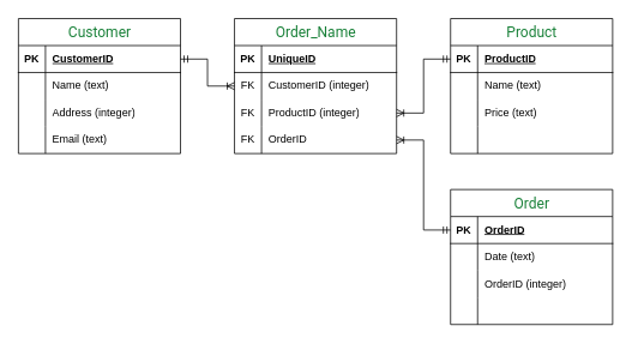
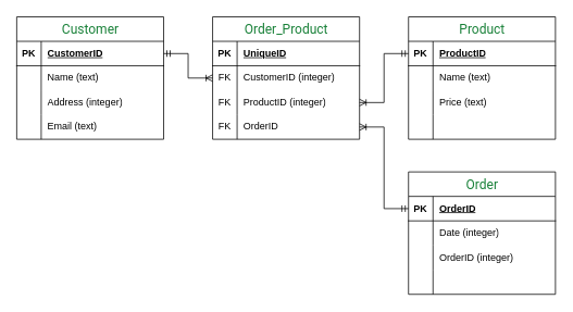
  <mxCell id="0" />
  <mxCell id="1" parent="0" />
  <mxCell id="2" value="&lt;span style=&quot;color: rgb(24, 128, 56); font-family: Roboto, sans-serif; font-size: 16px; font-weight: 400; text-align: left; white-space: pre-wrap; background-color: rgb(255, 255, 255);&quot;&gt;Customer&lt;/span&gt;" style="shape=table;startSize=30;container=1;collapsible=1;childLayout=tableLayout;fixedRows=1;rowLines=0;fontStyle=1;align=center;resizeLast=1;html=1;" parent="1" vertex="1"><mxGeometry x="20" y="20" width="180" height="150" as="geometry" /></mxCell>
  <mxCell id="3" value="" style="shape=tableRow;horizontal=0;startSize=0;swimlaneHead=0;swimlaneBody=0;fillColor=none;collapsible=0;dropTarget=0;points=[[0,0.5],[1,0.5]];portConstraint=eastwest;top=0;left=0;right=0;bottom=1;" parent="2" vertex="1"><mxGeometry y="30" width="180" height="30" as="geometry" /></mxCell>
  <mxCell id="4" value="PK" style="shape=partialRectangle;connectable=0;fillColor=none;top=0;left=0;bottom=0;right=0;fontStyle=1;overflow=hidden;whiteSpace=wrap;html=1;" parent="3" vertex="1"><mxGeometry width="30" height="30" as="geometry"><mxRectangle width="30" height="30" as="alternateBounds" /></mxGeometry></mxCell>
  <mxCell id="5" value="CustomerID" style="shape=partialRectangle;connectable=0;fillColor=none;top=0;left=0;bottom=0;right=0;align=left;spacingLeft=6;fontStyle=5;overflow=hidden;whiteSpace=wrap;html=1;" parent="3" vertex="1"><mxGeometry x="30" width="150" height="30" as="geometry"><mxRectangle width="150" height="30" as="alternateBounds" /></mxGeometry></mxCell>
  <mxCell id="6" value="" style="shape=tableRow;horizontal=0;startSize=0;swimlaneHead=0;swimlaneBody=0;fillColor=none;collapsible=0;dropTarget=0;points=[[0,0.5],[1,0.5]];portConstraint=eastwest;top=0;left=0;right=0;bottom=0;" parent="2" vertex="1"><mxGeometry y="60" width="180" height="30" as="geometry" /></mxCell>
  <mxCell id="7" value="" style="shape=partialRectangle;connectable=0;fillColor=none;top=0;left=0;bottom=0;right=0;editable=1;overflow=hidden;whiteSpace=wrap;html=1;" parent="6" vertex="1"><mxGeometry width="30" height="30" as="geometry"><mxRectangle width="30" height="30" as="alternateBounds" /></mxGeometry></mxCell>
  <mxCell id="8" value="Name (text)" style="shape=partialRectangle;connectable=0;fillColor=none;top=0;left=0;bottom=0;right=0;align=left;spacingLeft=6;overflow=hidden;whiteSpace=wrap;html=1;" parent="6" vertex="1"><mxGeometry x="30" width="150" height="30" as="geometry"><mxRectangle width="150" height="30" as="alternateBounds" /></mxGeometry></mxCell>
  <mxCell id="9" value="" style="shape=tableRow;horizontal=0;startSize=0;swimlaneHead=0;swimlaneBody=0;fillColor=none;collapsible=0;dropTarget=0;points=[[0,0.5],[1,0.5]];portConstraint=eastwest;top=0;left=0;right=0;bottom=0;" parent="2" vertex="1"><mxGeometry y="90" width="180" height="30" as="geometry" /></mxCell>
  <mxCell id="10" value="" style="shape=partialRectangle;connectable=0;fillColor=none;top=0;left=0;bottom=0;right=0;editable=1;overflow=hidden;whiteSpace=wrap;html=1;" parent="9" vertex="1"><mxGeometry width="30" height="30" as="geometry"><mxRectangle width="30" height="30" as="alternateBounds" /></mxGeometry></mxCell>
  <mxCell id="11" value="Address (integer)" style="shape=partialRectangle;connectable=0;fillColor=none;top=0;left=0;bottom=0;right=0;align=left;spacingLeft=6;overflow=hidden;whiteSpace=wrap;html=1;" parent="9" vertex="1"><mxGeometry x="30" width="150" height="30" as="geometry"><mxRectangle width="150" height="30" as="alternateBounds" /></mxGeometry></mxCell>
  <mxCell id="12" value="" style="shape=tableRow;horizontal=0;startSize=0;swimlaneHead=0;swimlaneBody=0;fillColor=none;collapsible=0;dropTarget=0;points=[[0,0.5],[1,0.5]];portConstraint=eastwest;top=0;left=0;right=0;bottom=0;" parent="2" vertex="1"><mxGeometry y="120" width="180" height="30" as="geometry" /></mxCell>
  <mxCell id="13" value="" style="shape=partialRectangle;connectable=0;fillColor=none;top=0;left=0;bottom=0;right=0;editable=1;overflow=hidden;whiteSpace=wrap;html=1;" parent="12" vertex="1"><mxGeometry width="30" height="30" as="geometry"><mxRectangle width="30" height="30" as="alternateBounds" /></mxGeometry></mxCell>
  <mxCell id="14" value="Email (text)" style="shape=partialRectangle;connectable=0;fillColor=none;top=0;left=0;bottom=0;right=0;align=left;spacingLeft=6;overflow=hidden;whiteSpace=wrap;html=1;" parent="12" vertex="1"><mxGeometry x="30" width="150" height="30" as="geometry"><mxRectangle width="150" height="30" as="alternateBounds" /></mxGeometry></mxCell>
- <mxCell id="15" value="&lt;span style=&quot;white-space-collapse: preserve; background-color: transparent; box-sizing: border-box; margin: 0px; padding: 0px; font-family: Roboto, sans-serif; font-size: 12pt; font-weight: 400; text-align: left;&quot;&gt;&lt;span style=&quot;box-sizing: border-box; margin: 0px; padding: 0px; font-variant-numeric: normal; font-variant-east-asian: normal; font-variant-alternates: normal; font-variant-position: normal; font-variant-emoji: normal; vertical-align: baseline; text-wrap-mode: wrap;&quot;&gt;&lt;span style=&quot;text-wrap-mode: nowrap; background-color: transparent; box-sizing: border-box; margin: 0px; padding: 0px; font-size: 12pt; color: rgb(24, 128, 56);&quot;&gt;&lt;span style=&quot;box-sizing: border-box; margin: 0px; padding: 0px; font-variant-numeric: normal; font-variant-east-asian: normal; font-variant-alternates: normal; font-variant-position: normal; font-variant-emoji: normal; vertical-align: baseline; text-wrap-mode: wrap;&quot;&gt;Order_Name&lt;/span&gt;&lt;/span&gt;&lt;span style=&quot;text-wrap-mode: nowrap; background-color: transparent; box-sizing: border-box; margin: 0px; padding: 0px; font-size: 12pt;&quot;&gt;&lt;span style=&quot;box-sizing: border-box; margin: 0px; padding: 0px; font-variant-numeric: normal; font-variant-east-asian: normal; font-variant-alternates: normal; font-variant-position: normal; font-variant-emoji: normal; vertical-align: baseline; text-wrap-mode: wrap;&quot;&gt; &lt;/span&gt;&lt;/span&gt; &lt;/span&gt;&lt;/span&gt;" style="shape=table;startSize=30;container=1;collapsible=1;childLayout=tableLayout;fixedRows=1;rowLines=0;fontStyle=1;align=center;resizeLast=1;html=1;" parent="1" vertex="1"><mxGeometry x="260" y="20" width="180" height="150" as="geometry" /></mxCell>
+ <mxCell id="15" value="&lt;span style=&quot;white-space-collapse: preserve; background-color: transparent; box-sizing: border-box; margin: 0px; padding: 0px; font-family: Roboto, sans-serif; font-size: 12pt; font-weight: 400; text-align: left;&quot;&gt;&lt;span style=&quot;box-sizing: border-box; margin: 0px; padding: 0px; font-variant-numeric: normal; font-variant-east-asian: normal; font-variant-alternates: normal; font-variant-position: normal; font-variant-emoji: normal; vertical-align: baseline; text-wrap-mode: wrap;&quot;&gt;&lt;span style=&quot;text-wrap-mode: nowrap; background-color: transparent; box-sizing: border-box; margin: 0px; padding: 0px; font-size: 12pt; color: rgb(24, 128, 56);&quot;&gt;&lt;span style=&quot;box-sizing: border-box; margin: 0px; padding: 0px; font-variant-numeric: normal; font-variant-east-asian: normal; font-variant-alternates: normal; font-variant-position: normal; font-variant-emoji: normal; vertical-align: baseline; text-wrap-mode: wrap;&quot;&gt;Order_Product&lt;/span&gt;&lt;/span&gt;&lt;span style=&quot;text-wrap-mode: nowrap; background-color: transparent; box-sizing: border-box; margin: 0px; padding: 0px; font-size: 12pt;&quot;&gt;&lt;span style=&quot;box-sizing: border-box; margin: 0px; padding: 0px; font-variant-numeric: normal; font-variant-east-asian: normal; font-variant-alternates: normal; font-variant-position: normal; font-variant-emoji: normal; vertical-align: baseline; text-wrap-mode: wrap;&quot;&gt; &lt;/span&gt;&lt;/span&gt; &lt;/span&gt;&lt;/span&gt;" style="shape=table;startSize=30;container=1;collapsible=1;childLayout=tableLayout;fixedRows=1;rowLines=0;fontStyle=1;align=center;resizeLast=1;html=1;" parent="1" vertex="1"><mxGeometry x="260" y="20" width="180" height="150" as="geometry" /></mxCell>
  <mxCell id="16" value="" style="shape=tableRow;horizontal=0;startSize=0;swimlaneHead=0;swimlaneBody=0;fillColor=none;collapsible=0;dropTarget=0;points=[[0,0.5],[1,0.5]];portConstraint=eastwest;top=0;left=0;right=0;bottom=1;" parent="15" vertex="1"><mxGeometry y="30" width="180" height="30" as="geometry" /></mxCell>
  <mxCell id="17" value="PK" style="shape=partialRectangle;connectable=0;fillColor=none;top=0;left=0;bottom=0;right=0;fontStyle=1;overflow=hidden;whiteSpace=wrap;html=1;" parent="16" vertex="1"><mxGeometry width="30" height="30" as="geometry"><mxRectangle width="30" height="30" as="alternateBounds" /></mxGeometry></mxCell>
  <mxCell id="18" value="UniqueID" style="shape=partialRectangle;connectable=0;fillColor=none;top=0;left=0;bottom=0;right=0;align=left;spacingLeft=6;fontStyle=5;overflow=hidden;whiteSpace=wrap;html=1;" parent="16" vertex="1"><mxGeometry x="30" width="150" height="30" as="geometry"><mxRectangle width="150" height="30" as="alternateBounds" /></mxGeometry></mxCell>
  <mxCell id="19" value="" style="shape=tableRow;horizontal=0;startSize=0;swimlaneHead=0;swimlaneBody=0;fillColor=none;collapsible=0;dropTarget=0;points=[[0,0.5],[1,0.5]];portConstraint=eastwest;top=0;left=0;right=0;bottom=0;" parent="15" vertex="1"><mxGeometry y="60" width="180" height="30" as="geometry" /></mxCell>
  <mxCell id="20" value="FK" style="shape=partialRectangle;connectable=0;fillColor=none;top=0;left=0;bottom=0;right=0;editable=1;overflow=hidden;whiteSpace=wrap;html=1;" parent="19" vertex="1"><mxGeometry width="30" height="30" as="geometry"><mxRectangle width="30" height="30" as="alternateBounds" /></mxGeometry></mxCell>
  <mxCell id="21" value="CustomerID (integer)" style="shape=partialRectangle;connectable=0;fillColor=none;top=0;left=0;bottom=0;right=0;align=left;spacingLeft=6;overflow=hidden;whiteSpace=wrap;html=1;" parent="19" vertex="1"><mxGeometry x="30" width="150" height="30" as="geometry"><mxRectangle width="150" height="30" as="alternateBounds" /></mxGeometry></mxCell>
  <mxCell id="22" value="" style="shape=tableRow;horizontal=0;startSize=0;swimlaneHead=0;swimlaneBody=0;fillColor=none;collapsible=0;dropTarget=0;points=[[0,0.5],[1,0.5]];portConstraint=eastwest;top=0;left=0;right=0;bottom=0;" parent="15" vertex="1"><mxGeometry y="90" width="180" height="30" as="geometry" /></mxCell>
  <mxCell id="23" value="FK" style="shape=partialRectangle;connectable=0;fillColor=none;top=0;left=0;bottom=0;right=0;editable=1;overflow=hidden;whiteSpace=wrap;html=1;" parent="22" vertex="1"><mxGeometry width="30" height="30" as="geometry"><mxRectangle width="30" height="30" as="alternateBounds" /></mxGeometry></mxCell>
  <mxCell id="24" value="ProductID (integer)" style="shape=partialRectangle;connectable=0;fillColor=none;top=0;left=0;bottom=0;right=0;align=left;spacingLeft=6;overflow=hidden;whiteSpace=wrap;html=1;" parent="22" vertex="1"><mxGeometry x="30" width="150" height="30" as="geometry"><mxRectangle width="150" height="30" as="alternateBounds" /></mxGeometry></mxCell>
  <mxCell id="25" value="" style="shape=tableRow;horizontal=0;startSize=0;swimlaneHead=0;swimlaneBody=0;fillColor=none;collapsible=0;dropTarget=0;points=[[0,0.5],[1,0.5]];portConstraint=eastwest;top=0;left=0;right=0;bottom=0;" parent="15" vertex="1"><mxGeometry y="120" width="180" height="30" as="geometry" /></mxCell>
  <mxCell id="26" value="FK" style="shape=partialRectangle;connectable=0;fillColor=none;top=0;left=0;bottom=0;right=0;editable=1;overflow=hidden;whiteSpace=wrap;html=1;" parent="25" vertex="1"><mxGeometry width="30" height="30" as="geometry"><mxRectangle width="30" height="30" as="alternateBounds" /></mxGeometry></mxCell>
  <mxCell id="27" value="OrderID" style="shape=partialRectangle;connectable=0;fillColor=none;top=0;left=0;bottom=0;right=0;align=left;spacingLeft=6;overflow=hidden;whiteSpace=wrap;html=1;" parent="25" vertex="1"><mxGeometry x="30" width="150" height="30" as="geometry"><mxRectangle width="150" height="30" as="alternateBounds" /></mxGeometry></mxCell>
  <mxCell id="28" value="&lt;span style=&quot;box-sizing: border-box; margin: 0px; padding: 0px; font-family: Roboto, sans-serif; font-size: 12pt; font-weight: 400; text-align: left; white-space-collapse: preserve; background-color: transparent; color: rgb(24, 128, 56);&quot;&gt;&lt;span style=&quot;box-sizing: border-box; margin: 0px; padding: 0px; font-variant-numeric: normal; font-variant-east-asian: normal; font-variant-alternates: normal; font-variant-position: normal; font-variant-emoji: normal; vertical-align: baseline; text-wrap-mode: wrap;&quot;&gt;Product&lt;/span&gt;&lt;/span&gt;&lt;span style=&quot;box-sizing: border-box; margin: 0px; padding: 0px; font-family: Roboto, sans-serif; font-size: 12pt; font-weight: 400; text-align: left; white-space-collapse: preserve; background-color: transparent;&quot;&gt;&lt;span style=&quot;box-sizing: border-box; margin: 0px; padding: 0px; font-variant-numeric: normal; font-variant-east-asian: normal; font-variant-alternates: normal; font-variant-position: normal; font-variant-emoji: normal; vertical-align: baseline; text-wrap-mode: wrap;&quot;&gt; &lt;/span&gt;&lt;/span&gt;" style="shape=table;startSize=30;container=1;collapsible=1;childLayout=tableLayout;fixedRows=1;rowLines=0;fontStyle=1;align=center;resizeLast=1;html=1;" parent="1" vertex="1"><mxGeometry x="500" y="20" width="180" height="150" as="geometry" /></mxCell>
  <mxCell id="29" value="" style="shape=tableRow;horizontal=0;startSize=0;swimlaneHead=0;swimlaneBody=0;fillColor=none;collapsible=0;dropTarget=0;points=[[0,0.5],[1,0.5]];portConstraint=eastwest;top=0;left=0;right=0;bottom=1;" parent="28" vertex="1"><mxGeometry y="30" width="180" height="30" as="geometry" /></mxCell>
  <mxCell id="30" value="PK" style="shape=partialRectangle;connectable=0;fillColor=none;top=0;left=0;bottom=0;right=0;fontStyle=1;overflow=hidden;whiteSpace=wrap;html=1;" parent="29" vertex="1"><mxGeometry width="30" height="30" as="geometry"><mxRectangle width="30" height="30" as="alternateBounds" /></mxGeometry></mxCell>
  <mxCell id="31" value="ProductID" style="shape=partialRectangle;connectable=0;fillColor=none;top=0;left=0;bottom=0;right=0;align=left;spacingLeft=6;fontStyle=5;overflow=hidden;whiteSpace=wrap;html=1;" parent="29" vertex="1"><mxGeometry x="30" width="150" height="30" as="geometry"><mxRectangle width="150" height="30" as="alternateBounds" /></mxGeometry></mxCell>
  <mxCell id="32" value="" style="shape=tableRow;horizontal=0;startSize=0;swimlaneHead=0;swimlaneBody=0;fillColor=none;collapsible=0;dropTarget=0;points=[[0,0.5],[1,0.5]];portConstraint=eastwest;top=0;left=0;right=0;bottom=0;" parent="28" vertex="1"><mxGeometry y="60" width="180" height="30" as="geometry" /></mxCell>
  <mxCell id="33" value="" style="shape=partialRectangle;connectable=0;fillColor=none;top=0;left=0;bottom=0;right=0;editable=1;overflow=hidden;whiteSpace=wrap;html=1;" parent="32" vertex="1"><mxGeometry width="30" height="30" as="geometry"><mxRectangle width="30" height="30" as="alternateBounds" /></mxGeometry></mxCell>
  <mxCell id="34" value="Name (text)" style="shape=partialRectangle;connectable=0;fillColor=none;top=0;left=0;bottom=0;right=0;align=left;spacingLeft=6;overflow=hidden;whiteSpace=wrap;html=1;" parent="32" vertex="1"><mxGeometry x="30" width="150" height="30" as="geometry"><mxRectangle width="150" height="30" as="alternateBounds" /></mxGeometry></mxCell>
  <mxCell id="35" value="" style="shape=tableRow;horizontal=0;startSize=0;swimlaneHead=0;swimlaneBody=0;fillColor=none;collapsible=0;dropTarget=0;points=[[0,0.5],[1,0.5]];portConstraint=eastwest;top=0;left=0;right=0;bottom=0;" parent="28" vertex="1"><mxGeometry y="90" width="180" height="30" as="geometry" /></mxCell>
  <mxCell id="36" value="" style="shape=partialRectangle;connectable=0;fillColor=none;top=0;left=0;bottom=0;right=0;editable=1;overflow=hidden;whiteSpace=wrap;html=1;" parent="35" vertex="1"><mxGeometry width="30" height="30" as="geometry"><mxRectangle width="30" height="30" as="alternateBounds" /></mxGeometry></mxCell>
  <mxCell id="37" value="Price (text)" style="shape=partialRectangle;connectable=0;fillColor=none;top=0;left=0;bottom=0;right=0;align=left;spacingLeft=6;overflow=hidden;whiteSpace=wrap;html=1;" parent="35" vertex="1"><mxGeometry x="30" width="150" height="30" as="geometry"><mxRectangle width="150" height="30" as="alternateBounds" /></mxGeometry></mxCell>
  <mxCell id="38" value="" style="shape=tableRow;horizontal=0;startSize=0;swimlaneHead=0;swimlaneBody=0;fillColor=none;collapsible=0;dropTarget=0;points=[[0,0.5],[1,0.5]];portConstraint=eastwest;top=0;left=0;right=0;bottom=0;" parent="28" vertex="1"><mxGeometry y="120" width="180" height="30" as="geometry" /></mxCell>
  <mxCell id="39" value="" style="shape=partialRectangle;connectable=0;fillColor=none;top=0;left=0;bottom=0;right=0;editable=1;overflow=hidden;whiteSpace=wrap;html=1;" parent="38" vertex="1"><mxGeometry width="30" height="30" as="geometry"><mxRectangle width="30" height="30" as="alternateBounds" /></mxGeometry></mxCell>
  <mxCell id="40" value="" style="shape=partialRectangle;connectable=0;fillColor=none;top=0;left=0;bottom=0;right=0;align=left;spacingLeft=6;overflow=hidden;whiteSpace=wrap;html=1;" parent="38" vertex="1"><mxGeometry x="30" width="150" height="30" as="geometry"><mxRectangle width="150" height="30" as="alternateBounds" /></mxGeometry></mxCell>
  <mxCell id="41" value="&lt;span style=&quot;box-sizing: border-box; margin: 0px; padding: 0px; font-family: Roboto, sans-serif; font-size: 12pt; font-weight: 400; text-align: left; white-space-collapse: preserve; background-color: transparent; color: rgb(24, 128, 56);&quot;&gt;&lt;span style=&quot;box-sizing: border-box; margin: 0px; padding: 0px; font-variant-numeric: normal; font-variant-east-asian: normal; font-variant-alternates: normal; font-variant-position: normal; font-variant-emoji: normal; vertical-align: baseline; text-wrap-mode: wrap;&quot;&gt;Order&lt;/span&gt;&lt;/span&gt;&lt;span style=&quot;box-sizing: border-box; margin: 0px; padding: 0px; font-family: Roboto, sans-serif; font-size: 12pt; font-weight: 400; text-align: left; white-space-collapse: preserve; background-color: transparent;&quot;&gt;&lt;span style=&quot;box-sizing: border-box; margin: 0px; padding: 0px; font-variant-numeric: normal; font-variant-east-asian: normal; font-variant-alternates: normal; font-variant-position: normal; font-variant-emoji: normal; vertical-align: baseline; text-wrap-mode: wrap;&quot;&gt; &lt;/span&gt;&lt;/span&gt;" style="shape=table;startSize=30;container=1;collapsible=1;childLayout=tableLayout;fixedRows=1;rowLines=0;fontStyle=1;align=center;resizeLast=1;html=1;" parent="1" vertex="1"><mxGeometry x="500" y="210" width="180" height="150" as="geometry" /></mxCell>
  <mxCell id="42" value="" style="shape=tableRow;horizontal=0;startSize=0;swimlaneHead=0;swimlaneBody=0;fillColor=none;collapsible=0;dropTarget=0;points=[[0,0.5],[1,0.5]];portConstraint=eastwest;top=0;left=0;right=0;bottom=1;" parent="41" vertex="1"><mxGeometry y="30" width="180" height="30" as="geometry" /></mxCell>
  <mxCell id="43" value="PK" style="shape=partialRectangle;connectable=0;fillColor=none;top=0;left=0;bottom=0;right=0;fontStyle=1;overflow=hidden;whiteSpace=wrap;html=1;" parent="42" vertex="1"><mxGeometry width="30" height="30" as="geometry"><mxRectangle width="30" height="30" as="alternateBounds" /></mxGeometry></mxCell>
  <mxCell id="44" value="OrderID" style="shape=partialRectangle;connectable=0;fillColor=none;top=0;left=0;bottom=0;right=0;align=left;spacingLeft=6;fontStyle=5;overflow=hidden;whiteSpace=wrap;html=1;" parent="42" vertex="1"><mxGeometry x="30" width="150" height="30" as="geometry"><mxRectangle width="150" height="30" as="alternateBounds" /></mxGeometry></mxCell>
  <mxCell id="45" value="" style="shape=tableRow;horizontal=0;startSize=0;swimlaneHead=0;swimlaneBody=0;fillColor=none;collapsible=0;dropTarget=0;points=[[0,0.5],[1,0.5]];portConstraint=eastwest;top=0;left=0;right=0;bottom=0;" parent="41" vertex="1"><mxGeometry y="60" width="180" height="30" as="geometry" /></mxCell>
  <mxCell id="46" value="" style="shape=partialRectangle;connectable=0;fillColor=none;top=0;left=0;bottom=0;right=0;editable=1;overflow=hidden;whiteSpace=wrap;html=1;" parent="45" vertex="1"><mxGeometry width="30" height="30" as="geometry"><mxRectangle width="30" height="30" as="alternateBounds" /></mxGeometry></mxCell>
- <mxCell id="47" value="Date (text)" style="shape=partialRectangle;connectable=0;fillColor=none;top=0;left=0;bottom=0;right=0;align=left;spacingLeft=6;overflow=hidden;whiteSpace=wrap;html=1;" parent="45" vertex="1"><mxGeometry x="30" width="150" height="30" as="geometry"><mxRectangle width="150" height="30" as="alternateBounds" /></mxGeometry></mxCell>
+ <mxCell id="47" value="Date (integer)" style="shape=partialRectangle;connectable=0;fillColor=none;top=0;left=0;bottom=0;right=0;align=left;spacingLeft=6;overflow=hidden;whiteSpace=wrap;html=1;" parent="45" vertex="1"><mxGeometry x="30" width="150" height="30" as="geometry"><mxRectangle width="150" height="30" as="alternateBounds" /></mxGeometry></mxCell>
  <mxCell id="48" value="" style="shape=tableRow;horizontal=0;startSize=0;swimlaneHead=0;swimlaneBody=0;fillColor=none;collapsible=0;dropTarget=0;points=[[0,0.5],[1,0.5]];portConstraint=eastwest;top=0;left=0;right=0;bottom=0;" parent="41" vertex="1"><mxGeometry y="90" width="180" height="30" as="geometry" /></mxCell>
  <mxCell id="49" value="" style="shape=partialRectangle;connectable=0;fillColor=none;top=0;left=0;bottom=0;right=0;editable=1;overflow=hidden;whiteSpace=wrap;html=1;" parent="48" vertex="1"><mxGeometry width="30" height="30" as="geometry"><mxRectangle width="30" height="30" as="alternateBounds" /></mxGeometry></mxCell>
  <mxCell id="50" value="OrderID (integer)" style="shape=partialRectangle;connectable=0;fillColor=none;top=0;left=0;bottom=0;right=0;align=left;spacingLeft=6;overflow=hidden;whiteSpace=wrap;html=1;" parent="48" vertex="1"><mxGeometry x="30" width="150" height="30" as="geometry"><mxRectangle width="150" height="30" as="alternateBounds" /></mxGeometry></mxCell>
  <mxCell id="51" value="" style="shape=tableRow;horizontal=0;startSize=0;swimlaneHead=0;swimlaneBody=0;fillColor=none;collapsible=0;dropTarget=0;points=[[0,0.5],[1,0.5]];portConstraint=eastwest;top=0;left=0;right=0;bottom=0;" parent="41" vertex="1"><mxGeometry y="120" width="180" height="30" as="geometry" /></mxCell>
  <mxCell id="52" value="" style="shape=partialRectangle;connectable=0;fillColor=none;top=0;left=0;bottom=0;right=0;editable=1;overflow=hidden;whiteSpace=wrap;html=1;" parent="51" vertex="1"><mxGeometry width="30" height="30" as="geometry"><mxRectangle width="30" height="30" as="alternateBounds" /></mxGeometry></mxCell>
  <mxCell id="53" value="" style="shape=partialRectangle;connectable=0;fillColor=none;top=0;left=0;bottom=0;right=0;align=left;spacingLeft=6;overflow=hidden;whiteSpace=wrap;html=1;" parent="51" vertex="1"><mxGeometry x="30" width="150" height="30" as="geometry"><mxRectangle width="150" height="30" as="alternateBounds" /></mxGeometry></mxCell>
  <mxCell id="54" style="edgeStyle=orthogonalEdgeStyle;rounded=0;orthogonalLoop=1;jettySize=auto;html=1;entryX=1;entryY=0.5;entryDx=0;entryDy=0;endArrow=ERoneToMany;endFill=0;startArrow=ERmandOne;startFill=0;" parent="1" source="42" target="25" edge="1"><mxGeometry relative="1" as="geometry" /></mxCell>
  <mxCell id="55" style="edgeStyle=orthogonalEdgeStyle;rounded=0;orthogonalLoop=1;jettySize=auto;html=1;entryX=1;entryY=0.5;entryDx=0;entryDy=0;endArrow=ERoneToMany;endFill=0;startArrow=ERmandOne;startFill=0;" parent="1" source="29" target="22" edge="1"><mxGeometry relative="1" as="geometry" /></mxCell>
  <mxCell id="56" style="edgeStyle=orthogonalEdgeStyle;rounded=0;orthogonalLoop=1;jettySize=auto;html=1;entryX=0;entryY=0.5;entryDx=0;entryDy=0;endArrow=ERoneToMany;endFill=0;startArrow=ERmandOne;startFill=0;" parent="1" source="3" target="19" edge="1"><mxGeometry relative="1" as="geometry" /></mxCell>
